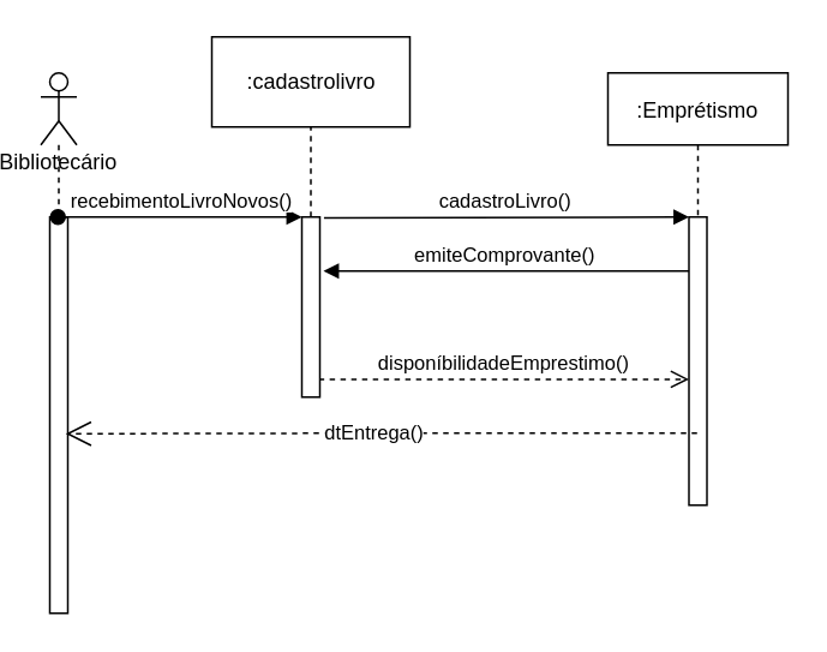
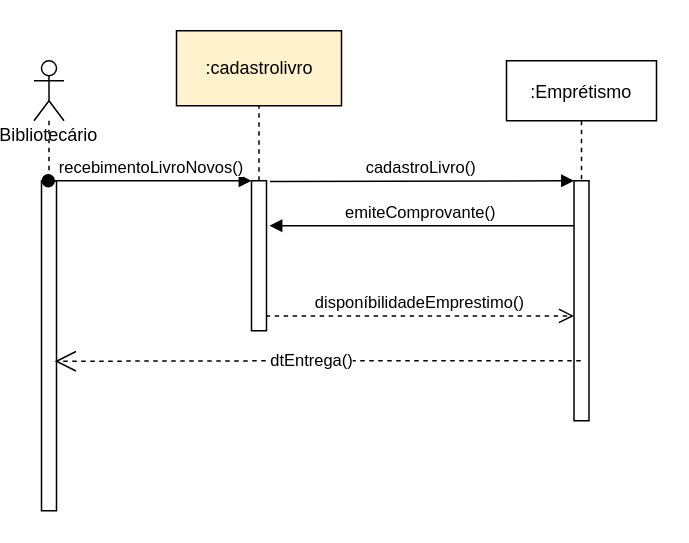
  <mxCell id="0" />
  <mxCell id="1" parent="0" />
  <mxCell id="2" value=":Emprétismo" style="shape=umlLifeline;perimeter=lifelinePerimeter;container=1;collapsible=0;recursiveResize=0;rounded=0;shadow=0;strokeWidth=1;" parent="1" vertex="1"><mxGeometry x="335" y="40" width="100" height="240" as="geometry" /></mxCell>
  <mxCell id="3" value="" style="points=[];perimeter=orthogonalPerimeter;rounded=0;shadow=0;strokeWidth=1;" parent="2" vertex="1"><mxGeometry x="45" y="80" width="10" height="160" as="geometry" /></mxCell>
  <mxCell id="4" value="cadastroLivro()" style="verticalAlign=bottom;endArrow=block;entryX=0;entryY=0;shadow=0;strokeWidth=1;exitX=1.229;exitY=0.005;exitDx=0;exitDy=0;exitPerimeter=0;" parent="1" source="9" target="3" edge="1"><mxGeometry relative="1" as="geometry"><mxPoint x="210" y="410" as="sourcePoint" /></mxGeometry></mxCell>
  <mxCell id="5" value="emiteComprovante()" style="verticalAlign=bottom;endArrow=block;shadow=0;strokeWidth=1;" parent="1" source="3" edge="1"><mxGeometry relative="1" as="geometry"><mxPoint x="175" y="450" as="sourcePoint" /><mxPoint x="177" y="150" as="targetPoint" /></mxGeometry></mxCell>
  <mxCell id="6" value="disponíbilidadeEmprestimo()" style="verticalAlign=bottom;endArrow=open;dashed=1;endSize=8;shadow=0;strokeWidth=1;exitX=0.943;exitY=0.901;exitDx=0;exitDy=0;exitPerimeter=0;" parent="1" source="9" target="3" edge="1"><mxGeometry relative="1" as="geometry"><mxPoint x="175" y="507" as="targetPoint" /></mxGeometry></mxCell>
  <mxCell id="7" value="" style="html=1;points=[];perimeter=orthogonalPerimeter;" vertex="1" parent="1"><mxGeometry x="25" y="120" width="10" height="220" as="geometry" /></mxCell>
  <mxCell id="8" value="Bibliotecário" style="shape=umlLifeline;participant=umlActor;perimeter=lifelinePerimeter;whiteSpace=wrap;html=1;container=1;collapsible=0;recursiveResize=0;verticalAlign=top;spacingTop=36;outlineConnect=0;" vertex="1" parent="1"><mxGeometry x="20" y="40" width="20" height="80" as="geometry" /></mxCell>
  <mxCell id="9" value="" style="html=1;points=[];perimeter=orthogonalPerimeter;" vertex="1" parent="1"><mxGeometry x="165" y="120" width="10" height="100" as="geometry" /></mxCell>
  <mxCell id="10" value="recebimentoLivroNovos()" style="html=1;verticalAlign=bottom;startArrow=oval;endArrow=block;startSize=8;" edge="1" target="9" parent="1" source="8"><mxGeometry relative="1" as="geometry"><mxPoint x="105" y="120" as="sourcePoint" /></mxGeometry></mxCell>
- <mxCell id="11" value=":cadastrolivro" style="html=1;" vertex="1" parent="1"><mxGeometry x="115" y="20" width="110" height="50" as="geometry" /></mxCell>
+ <mxCell id="11" value=":cadastrolivro" style="html=1;fillColor=#fff2cc;" vertex="1" parent="1"><mxGeometry x="115" y="20" width="110" height="50" as="geometry" /></mxCell>
  <mxCell id="12" value="" style="endArrow=none;dashed=1;html=1;entryX=0.5;entryY=1;entryDx=0;entryDy=0;" edge="1" parent="1" source="9" target="11"><mxGeometry width="50" height="50" relative="1" as="geometry"><mxPoint x="170" y="120" as="sourcePoint" /><mxPoint x="165" y="185" as="targetPoint" /></mxGeometry></mxCell>
  <mxCell id="13" value="dtEntrega()" style="endArrow=open;endSize=12;dashed=1;html=1;entryX=0.886;entryY=0.547;entryDx=0;entryDy=0;entryPerimeter=0;" edge="1" parent="1" source="2" target="7"><mxGeometry x="0.024" width="160" relative="1" as="geometry"><mxPoint x="145" y="240" as="sourcePoint" /><mxPoint x="305" y="240" as="targetPoint" /><Array as="points"><mxPoint x="205" y="240" /></Array><mxPoint as="offset" /></mxGeometry></mxCell>
